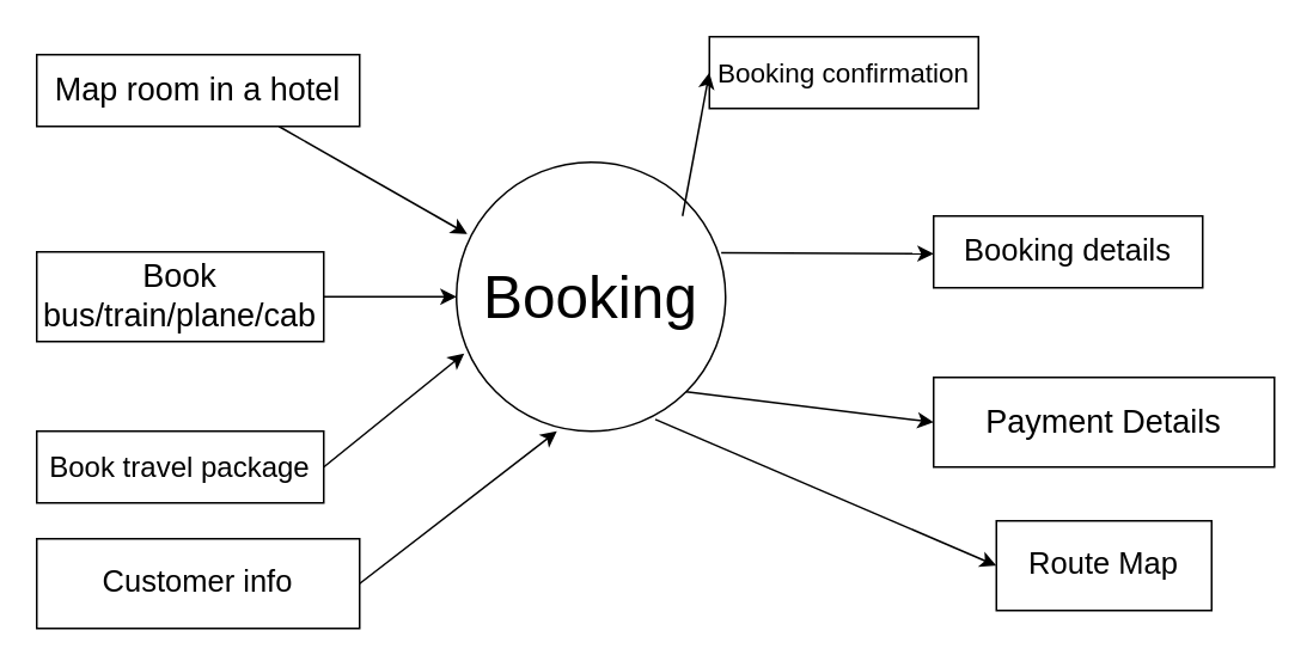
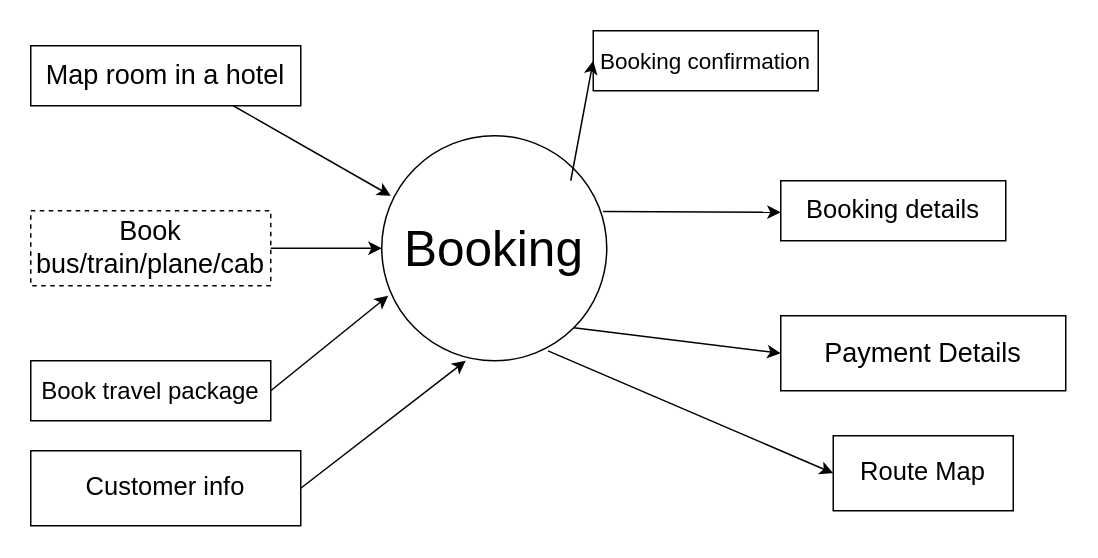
  <mxCell id="0" />
  <mxCell id="1" parent="0" />
  <mxCell id="2" value="&lt;font style=&quot;font-size: 33px&quot;&gt;Booking&lt;/font&gt;" style="ellipse;whiteSpace=wrap;html=1;aspect=fixed;" parent="1" vertex="1"><mxGeometry x="254" y="90" width="150" height="150" as="geometry" /></mxCell>
  <mxCell id="3" value="&lt;font style=&quot;font-size: 18px&quot;&gt;Map room in a hotel&lt;/font&gt;" style="rounded=0;whiteSpace=wrap;html=1;" parent="1" vertex="1"><mxGeometry x="20" y="30" width="180" height="40" as="geometry" /></mxCell>
  <mxCell id="4" value="" style="endArrow=classic;html=1;exitX=0.75;exitY=1;exitDx=0;exitDy=0;" parent="1" source="3" edge="1"><mxGeometry width="50" height="50" relative="1" as="geometry"><mxPoint x="170" y="80" as="sourcePoint" /><mxPoint x="260" y="130" as="targetPoint" /></mxGeometry></mxCell>
- <mxCell id="5" value="&lt;font style=&quot;font-size: 18px&quot;&gt;Book bus/train/plane/cab&lt;/font&gt;" style="rounded=0;whiteSpace=wrap;html=1;" parent="1" vertex="1"><mxGeometry x="20" y="140" width="160" height="50" as="geometry" /></mxCell>
+ <mxCell id="5" value="&lt;font style=&quot;font-size: 18px&quot;&gt;Book bus/train/plane/cab&lt;/font&gt;" style="rounded=0;whiteSpace=wrap;html=1;dashed=1;" parent="1" vertex="1"><mxGeometry x="20" y="140" width="160" height="50" as="geometry" /></mxCell>
  <mxCell id="6" value="" style="endArrow=classic;html=1;exitX=1;exitY=0.5;exitDx=0;exitDy=0;entryX=0;entryY=0.5;entryDx=0;entryDy=0;" parent="1" source="5" target="2" edge="1"><mxGeometry width="50" height="50" relative="1" as="geometry"><mxPoint x="340" y="140" as="sourcePoint" /><mxPoint x="390" y="90" as="targetPoint" /></mxGeometry></mxCell>
  <mxCell id="7" value="&lt;font style=&quot;font-size: 16px&quot;&gt;Book travel package&lt;/font&gt;" style="rounded=0;whiteSpace=wrap;html=1;" parent="1" vertex="1"><mxGeometry x="20" y="240" width="160" height="40" as="geometry" /></mxCell>
  <mxCell id="8" value="" style="endArrow=classic;html=1;exitX=1;exitY=0.5;exitDx=0;exitDy=0;entryX=0.029;entryY=0.711;entryDx=0;entryDy=0;entryPerimeter=0;" parent="1" source="7" target="2" edge="1"><mxGeometry width="50" height="50" relative="1" as="geometry"><mxPoint x="340" y="140" as="sourcePoint" /><mxPoint x="390" y="90" as="targetPoint" /></mxGeometry></mxCell>
  <mxCell id="9" value="&lt;font style=&quot;font-size: 15px&quot;&gt;Booking confirmation&lt;/font&gt;" style="rounded=0;whiteSpace=wrap;html=1;" parent="1" vertex="1"><mxGeometry x="395" y="20" width="150" height="40" as="geometry" /></mxCell>
  <mxCell id="10" value="" style="endArrow=classic;html=1;entryX=0;entryY=0.5;entryDx=0;entryDy=0;" parent="1" target="9" edge="1"><mxGeometry width="50" height="50" relative="1" as="geometry"><mxPoint x="380" y="120" as="sourcePoint" /><mxPoint x="430" y="70" as="targetPoint" /></mxGeometry></mxCell>
  <mxCell id="11" value="&lt;font style=&quot;font-size: 17px&quot;&gt;Customer info&lt;/font&gt;" style="rounded=0;whiteSpace=wrap;html=1;" parent="1" vertex="1"><mxGeometry x="20" y="300" width="180" height="50" as="geometry" /></mxCell>
  <mxCell id="12" value="" style="endArrow=classic;html=1;exitX=1;exitY=0.5;exitDx=0;exitDy=0;" parent="1" source="11" edge="1"><mxGeometry width="50" height="50" relative="1" as="geometry"><mxPoint x="340" y="220" as="sourcePoint" /><mxPoint x="310" y="240" as="targetPoint" /></mxGeometry></mxCell>
  <mxCell id="13" value="" style="endArrow=classic;html=1;exitX=0.984;exitY=0.337;exitDx=0;exitDy=0;exitPerimeter=0;" parent="1" source="2" edge="1"><mxGeometry width="50" height="50" relative="1" as="geometry"><mxPoint x="340" y="220" as="sourcePoint" /><mxPoint x="520" y="141" as="targetPoint" /></mxGeometry></mxCell>
  <mxCell id="14" value="&lt;font style=&quot;font-size: 18px&quot;&gt;Payment Details&lt;/font&gt;" style="rounded=0;whiteSpace=wrap;html=1;" parent="1" vertex="1"><mxGeometry x="520" y="210" width="190" height="50" as="geometry" /></mxCell>
  <mxCell id="15" value="" style="endArrow=classic;html=1;entryX=0;entryY=0.5;entryDx=0;entryDy=0;exitX=1;exitY=1;exitDx=0;exitDy=0;" parent="1" source="2" target="14" edge="1"><mxGeometry width="50" height="50" relative="1" as="geometry"><mxPoint x="340" y="220" as="sourcePoint" /><mxPoint x="390" y="170" as="targetPoint" /></mxGeometry></mxCell>
  <mxCell id="16" value="" style="endArrow=classic;html=1;exitX=0.739;exitY=0.956;exitDx=0;exitDy=0;exitPerimeter=0;entryX=0;entryY=0.5;entryDx=0;entryDy=0;" parent="1" source="2" target="17" edge="1"><mxGeometry width="50" height="50" relative="1" as="geometry"><mxPoint x="340" y="220" as="sourcePoint" /><mxPoint x="520" y="310" as="targetPoint" /></mxGeometry></mxCell>
  <mxCell id="17" value="&lt;font style=&quot;font-size: 17px&quot;&gt;Route Map&lt;/font&gt;" style="rounded=0;whiteSpace=wrap;html=1;" parent="1" vertex="1"><mxGeometry x="555" y="290" width="120" height="50" as="geometry" /></mxCell>
  <mxCell id="18" value="&lt;font style=&quot;font-size: 17px&quot;&gt;Booking details&lt;/font&gt;" style="rounded=0;whiteSpace=wrap;html=1;" vertex="1" parent="1"><mxGeometry x="520" y="120" width="150" height="40" as="geometry" /></mxCell>
